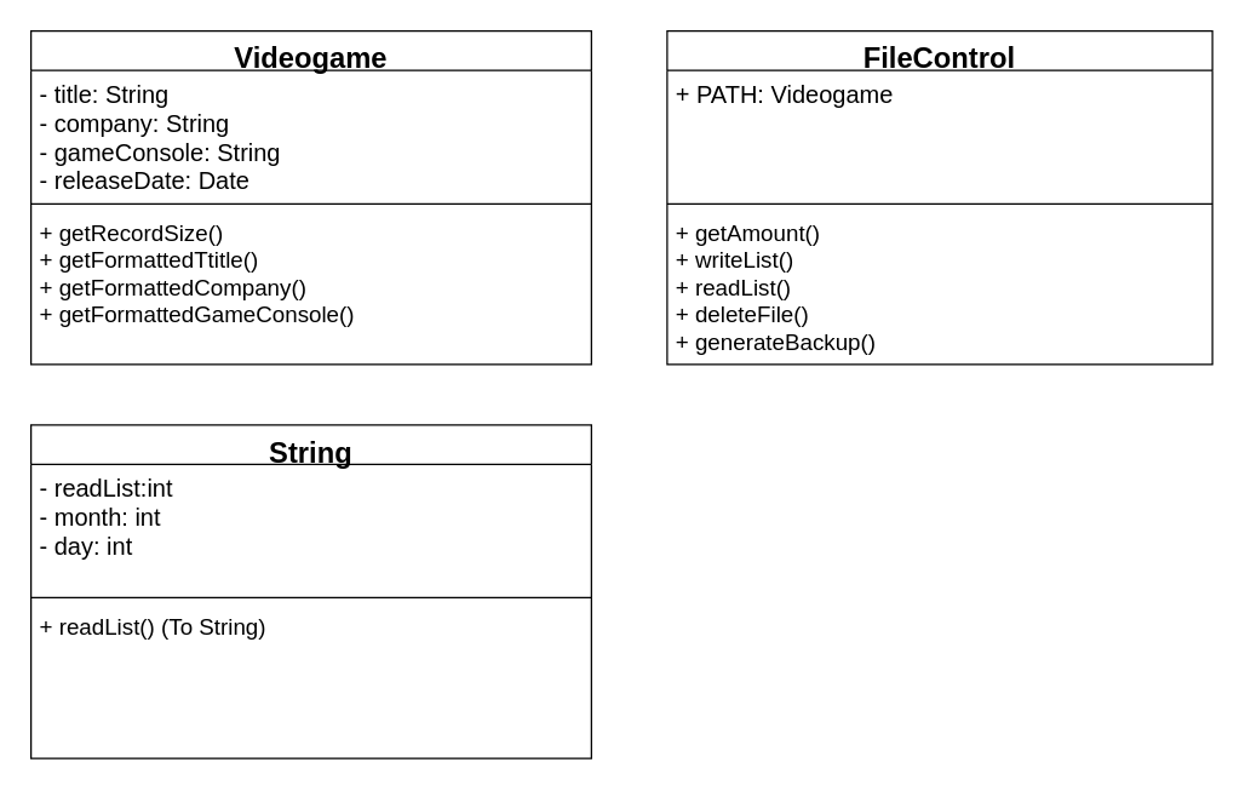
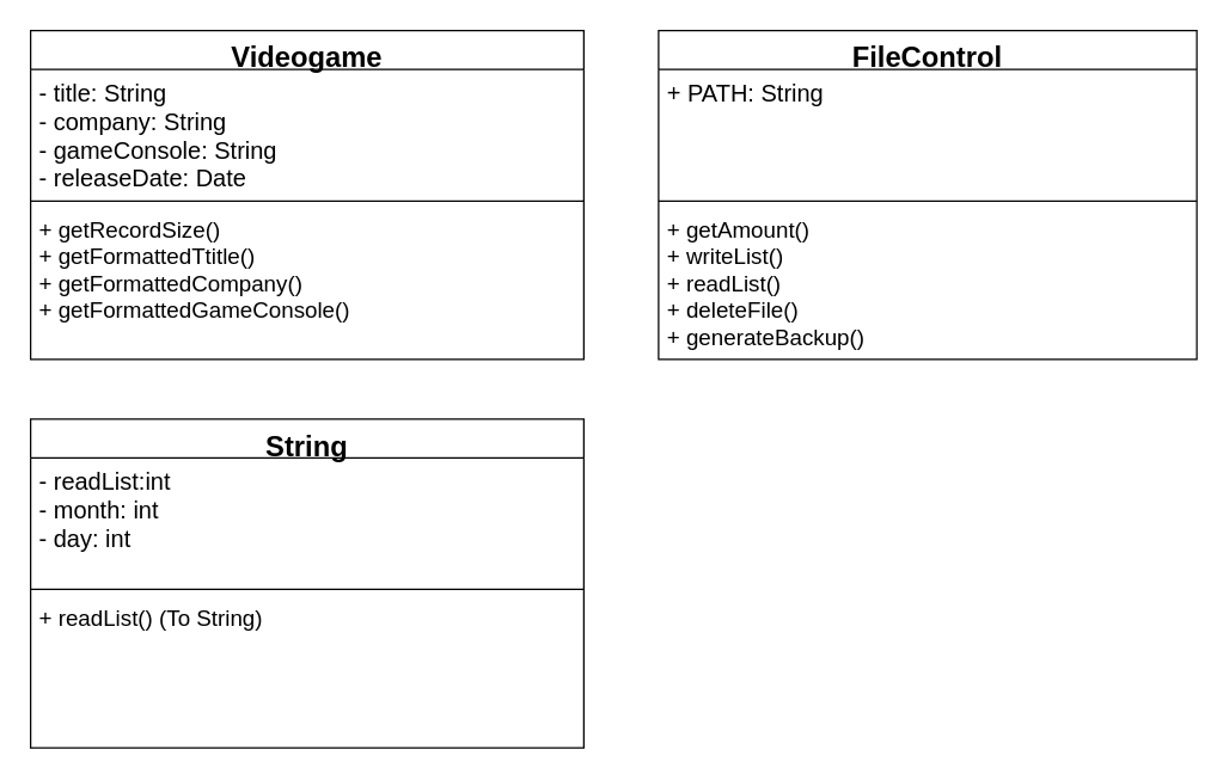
  <mxCell id="0" />
  <mxCell id="1" parent="0" />
  <mxCell id="2" value="Videogame" style="swimlane;fontStyle=1;align=center;verticalAlign=top;childLayout=stackLayout;horizontal=1;startSize=26;horizontalStack=0;resizeParent=1;resizeParentMax=0;resizeLast=0;collapsible=1;marginBottom=0;fontSize=19;" vertex="1" parent="1"><mxGeometry x="20" y="20" width="370" height="220" as="geometry" /></mxCell>
  <mxCell id="3" value="- title: String&#10;- company: String&#10;- gameConsole: String&#10;- releaseDate: Date " style="text;strokeColor=none;fillColor=none;align=left;verticalAlign=top;spacingLeft=4;spacingRight=4;overflow=hidden;rotatable=0;points=[[0,0.5],[1,0.5]];portConstraint=eastwest;fontSize=16;" vertex="1" parent="2"><mxGeometry y="26" width="370" height="84" as="geometry" /></mxCell>
  <mxCell id="4" value="" style="line;strokeWidth=1;fillColor=none;align=left;verticalAlign=middle;spacingTop=-1;spacingLeft=3;spacingRight=3;rotatable=0;labelPosition=right;points=[];portConstraint=eastwest;" vertex="1" parent="2"><mxGeometry y="110" width="370" height="8" as="geometry" /></mxCell>
  <mxCell id="5" value="+ getRecordSize()&#10;+ getFormattedTtitle()&#10;+ getFormattedCompany()&#10;+ getFormattedGameConsole()" style="text;strokeColor=none;fillColor=none;align=left;verticalAlign=top;spacingLeft=4;spacingRight=4;overflow=hidden;rotatable=0;points=[[0,0.5],[1,0.5]];portConstraint=eastwest;fontStyle=0;fontSize=15;" vertex="1" parent="2"><mxGeometry y="118" width="370" height="102" as="geometry" /></mxCell>
  <mxCell id="6" value="FileControl" style="swimlane;fontStyle=1;align=center;verticalAlign=top;childLayout=stackLayout;horizontal=1;startSize=26;horizontalStack=0;resizeParent=1;resizeParentMax=0;resizeLast=0;collapsible=1;marginBottom=0;fontSize=19;" vertex="1" parent="1"><mxGeometry x="440" y="20" width="360" height="220" as="geometry" /></mxCell>
- <mxCell id="7" value="+ PATH: Videogame&#10;" style="text;strokeColor=none;fillColor=none;align=left;verticalAlign=top;spacingLeft=4;spacingRight=4;overflow=hidden;rotatable=0;points=[[0,0.5],[1,0.5]];portConstraint=eastwest;fontSize=16;" vertex="1" parent="6"><mxGeometry y="26" width="360" height="84" as="geometry" /></mxCell>
+ <mxCell id="7" value="+ PATH: String&#10;" style="text;strokeColor=none;fillColor=none;align=left;verticalAlign=top;spacingLeft=4;spacingRight=4;overflow=hidden;rotatable=0;points=[[0,0.5],[1,0.5]];portConstraint=eastwest;fontSize=16;" vertex="1" parent="6"><mxGeometry y="26" width="360" height="84" as="geometry" /></mxCell>
  <mxCell id="8" value="" style="line;strokeWidth=1;fillColor=none;align=left;verticalAlign=middle;spacingTop=-1;spacingLeft=3;spacingRight=3;rotatable=0;labelPosition=right;points=[];portConstraint=eastwest;" vertex="1" parent="6"><mxGeometry y="110" width="360" height="8" as="geometry" /></mxCell>
  <mxCell id="9" value="+ getAmount()&#10;+ writeList()&#10;+ readList()&#10;+ deleteFile()&#10;+ generateBackup()" style="text;strokeColor=none;fillColor=none;align=left;verticalAlign=top;spacingLeft=4;spacingRight=4;overflow=hidden;rotatable=0;points=[[0,0.5],[1,0.5]];portConstraint=eastwest;fontStyle=0;fontSize=15;" vertex="1" parent="6"><mxGeometry y="118" width="360" height="102" as="geometry" /></mxCell>
  <mxCell id="10" value="String" style="swimlane;fontStyle=1;align=center;verticalAlign=top;childLayout=stackLayout;horizontal=1;startSize=26;horizontalStack=0;resizeParent=1;resizeParentMax=0;resizeLast=0;collapsible=1;marginBottom=0;fontSize=19;" vertex="1" parent="1"><mxGeometry x="20" y="280" width="370" height="220" as="geometry" /></mxCell>
  <mxCell id="11" value="- readList:int&#10;- month: int&#10;- day: int" style="text;strokeColor=none;fillColor=none;align=left;verticalAlign=top;spacingLeft=4;spacingRight=4;overflow=hidden;rotatable=0;points=[[0,0.5],[1,0.5]];portConstraint=eastwest;fontSize=16;" vertex="1" parent="10"><mxGeometry y="26" width="370" height="84" as="geometry" /></mxCell>
  <mxCell id="12" value="" style="line;strokeWidth=1;fillColor=none;align=left;verticalAlign=middle;spacingTop=-1;spacingLeft=3;spacingRight=3;rotatable=0;labelPosition=right;points=[];portConstraint=eastwest;" vertex="1" parent="10"><mxGeometry y="110" width="370" height="8" as="geometry" /></mxCell>
  <mxCell id="13" value="+ readList() (To String)" style="text;strokeColor=none;fillColor=none;align=left;verticalAlign=top;spacingLeft=4;spacingRight=4;overflow=hidden;rotatable=0;points=[[0,0.5],[1,0.5]];portConstraint=eastwest;fontStyle=0;fontSize=15;" vertex="1" parent="10"><mxGeometry y="118" width="370" height="102" as="geometry" /></mxCell>
